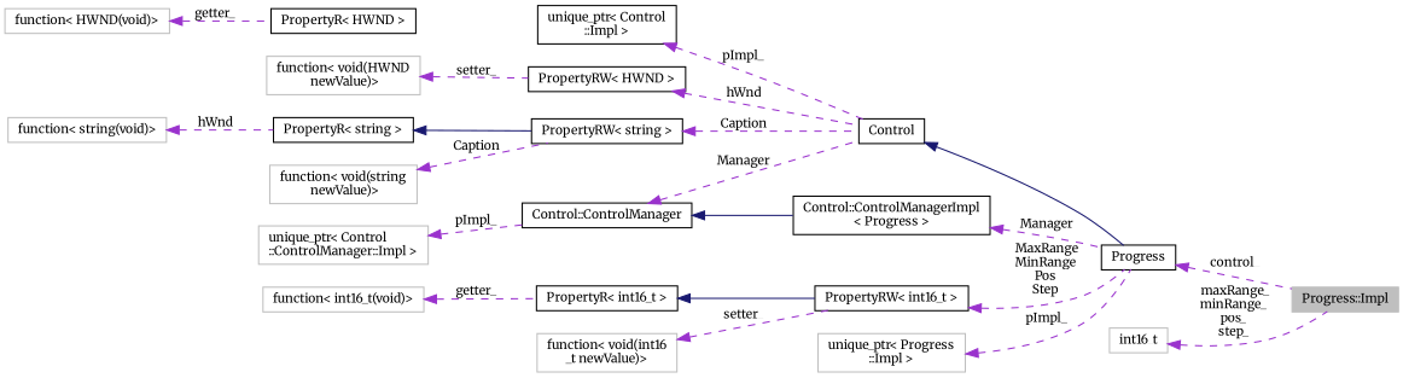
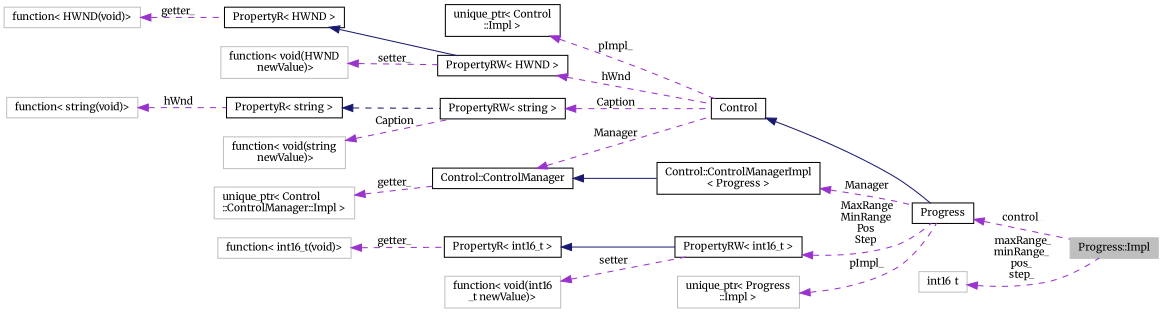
  digraph {
    fontname=Merriweather
    rankdir=LR
    node [color=black fillcolor=white fontname=Merriweather fontsize=10 shape=record style=filled]
    edge [color=darkorchid3 dir=back fontname=Merriweather fontsize=10 labelfontname=Helvetica labelfontsize=10 style=dashed]
    n1 [color=grey75 fillcolor=grey75 fontcolor=black height=0.2 label="Progress::Impl" width=0.4]
    n2 [height=0.2 label=Progress width=0.4]
    n3 [height=0.2 label=Control width=0.4]
    n4 [height=0.2 label="unique_ptr\< Control\l::Impl \>" width=0.4]
    n5 [height=0.2 label="PropertyRW\< HWND \>" width=0.4]
    n6 [height=0.2 label="PropertyR\< HWND \>" width=0.4]
    n7 [color=grey75 height=0.2 label="function\< HWND(void)\>" width=0.4]
    n8 [color=grey75 height=0.2 label="function\< void(HWND\l newValue)\>" width=0.4]
    n9 [height=0.2 label="PropertyRW\< string \>" width=0.4]
    n10 [height=0.2 label="PropertyR\< string \>" width=0.4]
    n11 [color=grey75 height=0.2 label="function\< string(void)\>" width=0.4]
    n12 [color=grey75 height=0.2 label="function\< void(string\l newValue)\>" width=0.4]
    n13 [height=0.2 label="Control::ControlManager" width=0.4]
    n14 [height=0.2 label="Control::ControlManagerImpl\l\< Progress \>" width=0.4]
    n15 [color=grey75 height=0.2 label="unique_ptr\< Control\l::ControlManager::Impl \>" width=0.4]
    n16 [height=0.2 label="PropertyRW\< int16_t \>" width=0.4]
    n17 [height=0.2 label="PropertyR\< int16_t \>" width=0.4]
    n18 [color=grey75 height=0.2 label="function\< int16_t(void)\>" width=0.4]
    n19 [color=grey75 height=0.2 label="function\< void(int16\l_t newValue)\>" width=0.4]
    n20 [color=grey75 height=0.2 label="unique_ptr\< Progress\l::Impl \>" width=0.4]
    n21 [color=grey75 height=0.2 label=int16_t width=0.4]
    n2 -> n1 [label=" control_"]
    n3 -> n2 [color=midnightblue style=solid]
    n4 -> n3 [label=" pImpl_"]
    n5 -> n3 [label=" hWnd"]
+   n6 -> n5 [color=midnightblue style=solid]
    n7 -> n6 [label=" getter_"]
    n8 -> n5 [label=" setter_"]
    n9 -> n3 [label=" Caption"]
-   n10 -> n9 [color=midnightblue style=solid]
+   n10 -> n9 [color=midnightblue]
    n11 -> n10 [label=" hWnd"]
    n12 -> n9 [label=" Caption"]
    n13 -> n3 [label=" Manager"]
    n13 -> n14 [color=midnightblue style=solid]
    n14 -> n2 [label=" Manager"]
-   n15 -> n13 [label=" pImpl_"]
+   n15 -> n13 [label=" getter_"]
    n16 -> n2 [label=" MaxRange\nMinRange\nPos\nStep"]
    n17 -> n16 [color=midnightblue style=solid]
    n18 -> n17 [label=" getter_"]
    n19 -> n16 [label=" setter_"]
    n20 -> n2 [label=" pImpl_"]
    n21 -> n1 [label=" maxRange_\nminRange_\npos_\nstep_"]
  }
